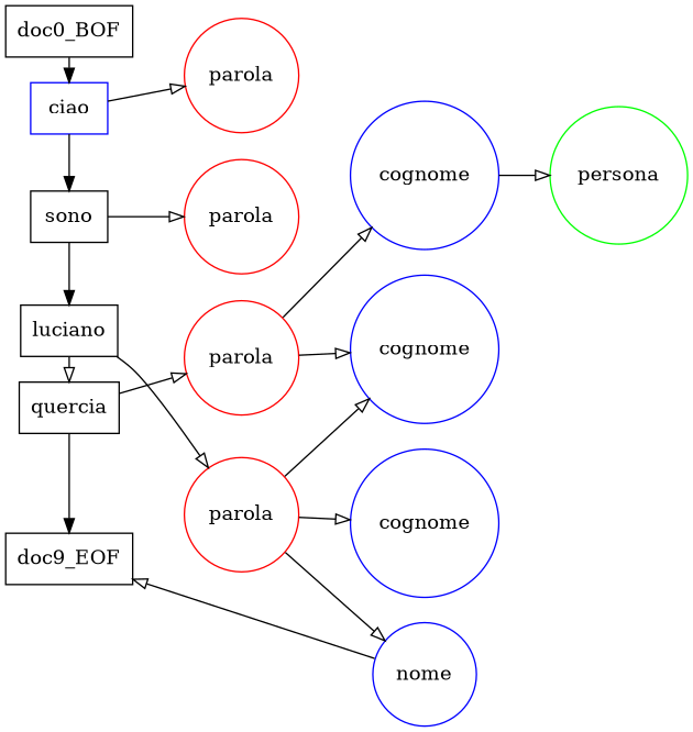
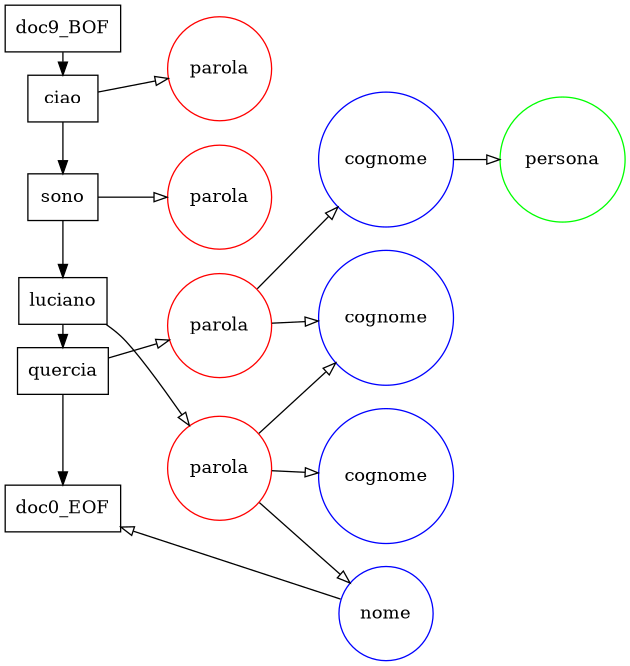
  digraph {
    rankdir=LR
    node [shape=circle]
    edge [arrowhead=empty]
-   n1 [label=doc0_BOF shape=box]
-   n2 [label=ciao shape=box color=blue]
+   n1 [label=doc9_BOF shape=box]
+   n2 [label=ciao shape=box]
    n3 [label=sono shape=box]
    n4 [label=luciano shape=box]
    n5 [label=quercia shape=box]
-   n6 [label=doc9_EOF shape=box]
+   n6 [label=doc0_EOF shape=box]
    n7 [color=red label=parola]
    n8 [color=red label=parola]
    n9 [color=red label=parola]
    n10 [color=red label=parola]
    n11 [color=blue label=cognome]
    n12 [color=blue label=cognome]
    n13 [color=blue label=cognome]
    n14 [color=blue label=nome]
    n15 [color=green label=persona]
    subgraph sub_1 {
      rank=source
      n1
      n2
      n3
      n4
      n5
      n6
    }
    subgraph sub_2 {
      rank=same
      n7
      n8
      n9
      n10
    }
    subgraph sub_3 {
      rank=same
      n11
      n12
      n13
      n14
    }
    subgraph sub_4 {
      rank=same
      n15
    }
    subgraph sub_5 {
      rank=same
    }
    n1 -> n2 [arrowhead=normal]
    n2 -> n3 [arrowhead=normal]
    n2 -> n7
    n3 -> n4 [arrowhead=normal]
    n3 -> n8
-   n4 -> n5
+   n4 -> n5 [arrowhead=normal]
    n4 -> n9
    n5 -> n6 [arrowhead=normal]
    n5 -> n10
    n9 -> n11
    n9 -> n12
    n9 -> n14
    n10 -> n11
    n10 -> n13
    n13 -> n15
    n14 -> n6
  }
